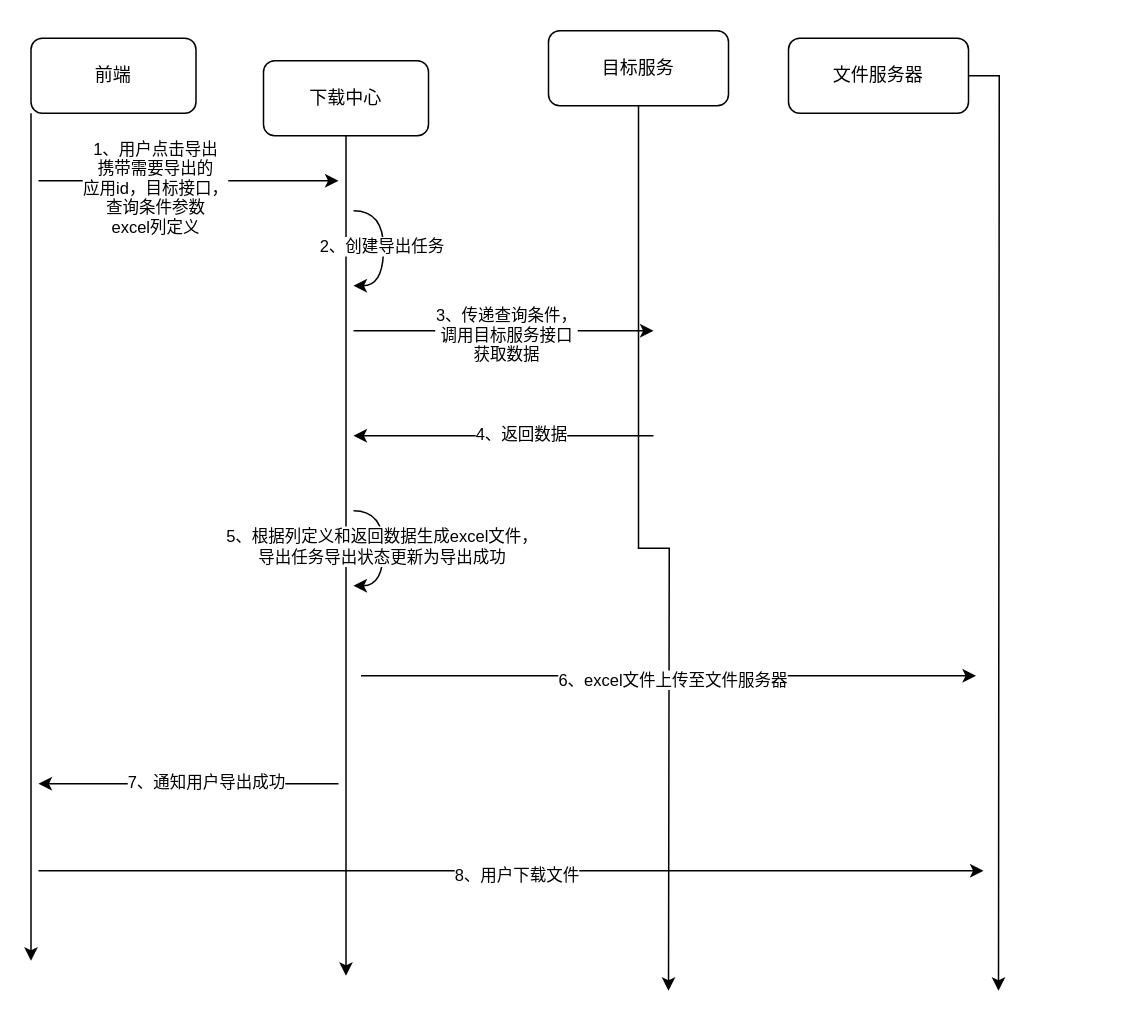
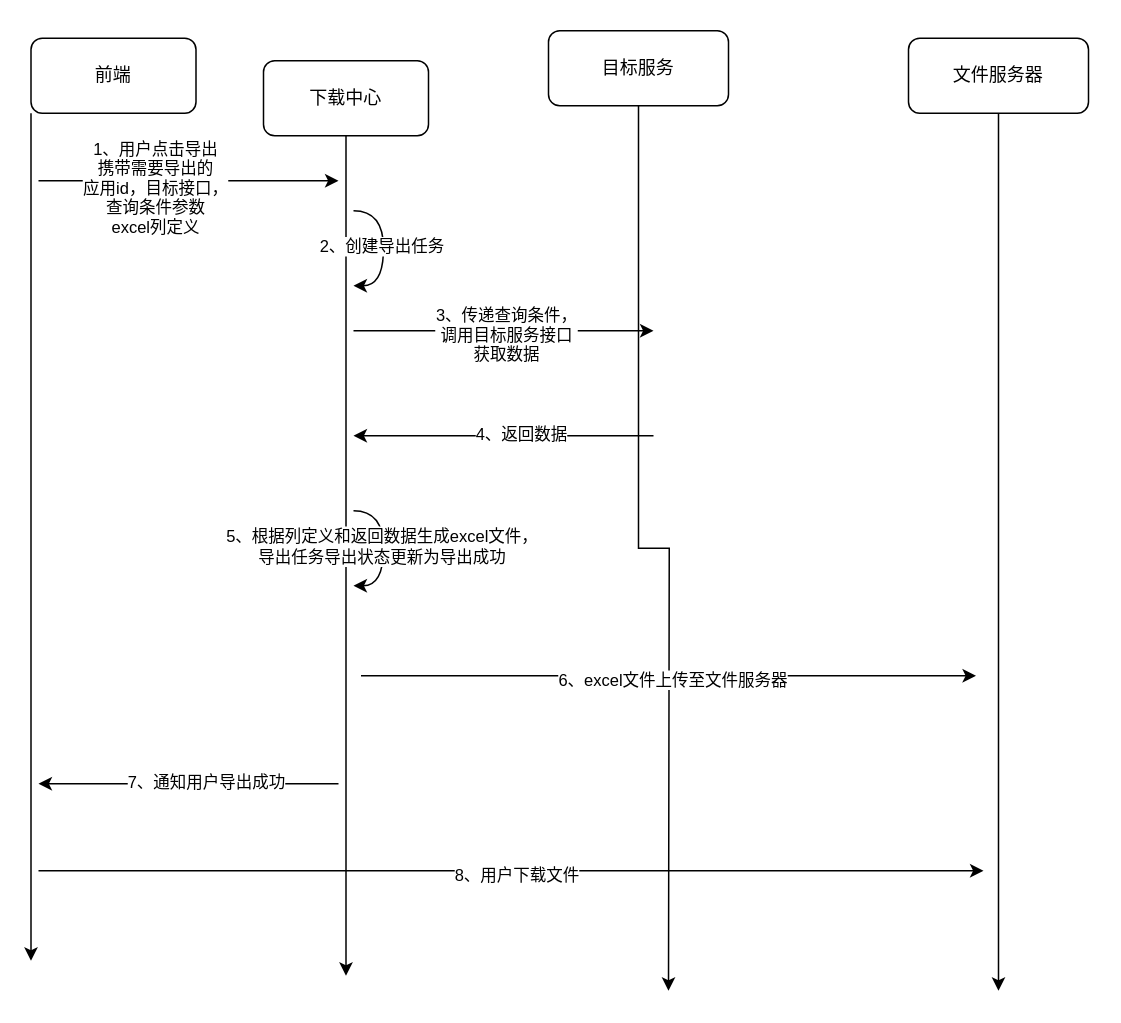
  <mxCell id="0" />
  <mxCell id="1" parent="0" />
  <mxCell id="2" style="edgeStyle=orthogonalEdgeStyle;rounded=0;orthogonalLoop=1;jettySize=auto;html=1;" edge="1" parent="1" source="3"><mxGeometry relative="1" as="geometry"><mxPoint x="445" y="660" as="targetPoint" /></mxGeometry></mxCell>
  <mxCell id="3" value="目标服务" style="rounded=1;whiteSpace=wrap;html=1;" vertex="1" parent="1"><mxGeometry x="365" y="20" width="120" height="50" as="geometry" /></mxCell>
  <mxCell id="4" style="edgeStyle=orthogonalEdgeStyle;rounded=0;orthogonalLoop=1;jettySize=auto;html=1;" edge="1" parent="1" source="5"><mxGeometry relative="1" as="geometry"><mxPoint x="230" y="650" as="targetPoint" /></mxGeometry></mxCell>
  <mxCell id="5" value="下载中心" style="rounded=1;whiteSpace=wrap;html=1;" vertex="1" parent="1"><mxGeometry x="175" y="40" width="110" height="50" as="geometry" /></mxCell>
  <mxCell id="6" style="edgeStyle=orthogonalEdgeStyle;rounded=0;orthogonalLoop=1;jettySize=auto;html=1;" edge="1" parent="1" source="7"><mxGeometry relative="1" as="geometry"><mxPoint x="20" y="640" as="targetPoint" /><Array as="points"><mxPoint x="20" y="358" /><mxPoint x="20" y="358" /></Array></mxGeometry></mxCell>
  <mxCell id="7" value="前端" style="rounded=1;whiteSpace=wrap;html=1;" vertex="1" parent="1"><mxGeometry x="20" y="25" width="110" height="50" as="geometry" /></mxCell>
  <mxCell id="8" value="" style="edgeStyle=none;orthogonalLoop=1;jettySize=auto;html=1;rounded=0;" edge="1" parent="1"><mxGeometry width="80" relative="1" as="geometry"><mxPoint x="25" y="120" as="sourcePoint" /><mxPoint x="225" y="120" as="targetPoint" /><Array as="points" /></mxGeometry></mxCell>
  <mxCell id="9" value="1、用户点击导出&lt;br&gt;携带需要导出的&lt;br&gt;应用id，目标接口，&lt;br&gt;查询条件参数&lt;br&gt;excel列定义" style="edgeLabel;html=1;align=center;verticalAlign=middle;resizable=0;points=[];" vertex="1" connectable="0" parent="8"><mxGeometry x="-0.23" y="-4" relative="1" as="geometry"><mxPoint as="offset" /></mxGeometry></mxCell>
  <mxCell id="10" value="" style="edgeStyle=orthogonalEdgeStyle;orthogonalLoop=1;jettySize=auto;html=1;rounded=0;curved=1;" edge="1" parent="1"><mxGeometry width="80" relative="1" as="geometry"><mxPoint x="235" y="140" as="sourcePoint" /><mxPoint x="235" y="190" as="targetPoint" /><Array as="points"><mxPoint x="255" y="140" /><mxPoint x="255" y="190" /></Array></mxGeometry></mxCell>
  <mxCell id="11" value="2、创建导出任务" style="edgeLabel;html=1;align=center;verticalAlign=middle;resizable=0;points=[];" vertex="1" connectable="0" parent="10"><mxGeometry x="-0.044" y="-2" relative="1" as="geometry"><mxPoint as="offset" /></mxGeometry></mxCell>
  <mxCell id="12" value="" style="edgeStyle=none;orthogonalLoop=1;jettySize=auto;html=1;rounded=0;" edge="1" parent="1"><mxGeometry width="80" relative="1" as="geometry"><mxPoint x="235" y="220" as="sourcePoint" /><mxPoint x="435" y="220" as="targetPoint" /><Array as="points" /></mxGeometry></mxCell>
  <mxCell id="13" value="3、传递查询条件，&lt;br&gt;调用目标服务接口&lt;br&gt;获取数据" style="edgeLabel;html=1;align=center;verticalAlign=middle;resizable=0;points=[];" vertex="1" connectable="0" parent="12"><mxGeometry x="0.01" y="-2" relative="1" as="geometry"><mxPoint as="offset" /></mxGeometry></mxCell>
  <mxCell id="14" value="" style="edgeStyle=none;orthogonalLoop=1;jettySize=auto;html=1;rounded=0;" edge="1" parent="1"><mxGeometry width="80" relative="1" as="geometry"><mxPoint x="435" y="290" as="sourcePoint" /><mxPoint x="235" y="290" as="targetPoint" /><Array as="points" /></mxGeometry></mxCell>
  <mxCell id="15" value="4、返回数据" style="edgeLabel;html=1;align=center;verticalAlign=middle;resizable=0;points=[];" vertex="1" connectable="0" parent="14"><mxGeometry x="-0.11" y="-2" relative="1" as="geometry"><mxPoint as="offset" /></mxGeometry></mxCell>
  <mxCell id="16" value="" style="edgeStyle=none;orthogonalLoop=1;jettySize=auto;html=1;rounded=0;" edge="1" parent="1"><mxGeometry width="80" relative="1" as="geometry"><mxPoint x="225" y="522" as="sourcePoint" /><mxPoint x="25" y="522" as="targetPoint" /><Array as="points" /></mxGeometry></mxCell>
  <mxCell id="17" value="7、通知用户导出成功" style="edgeLabel;html=1;align=center;verticalAlign=middle;resizable=0;points=[];" vertex="1" connectable="0" parent="16"><mxGeometry x="-0.11" y="-2" relative="1" as="geometry"><mxPoint as="offset" /></mxGeometry></mxCell>
  <mxCell id="18" value="" style="edgeStyle=none;orthogonalLoop=1;jettySize=auto;html=1;rounded=0;" edge="1" parent="1"><mxGeometry width="80" relative="1" as="geometry"><mxPoint x="25" y="580" as="sourcePoint" /><mxPoint x="655" y="580" as="targetPoint" /><Array as="points" /></mxGeometry></mxCell>
  <mxCell id="19" value="8、用户下载文件" style="edgeLabel;html=1;align=center;verticalAlign=middle;resizable=0;points=[];" vertex="1" connectable="0" parent="18"><mxGeometry x="0.01" y="-2" relative="1" as="geometry"><mxPoint as="offset" /></mxGeometry></mxCell>
  <mxCell id="20" style="edgeStyle=orthogonalEdgeStyle;rounded=0;orthogonalLoop=1;jettySize=auto;html=1;" edge="1" parent="1" source="21"><mxGeometry relative="1" as="geometry"><mxPoint x="665" y="660" as="targetPoint" /></mxGeometry></mxCell>
- <mxCell id="21" value="文件服务器" style="rounded=1;whiteSpace=wrap;html=1;" vertex="1" parent="1"><mxGeometry x="525" y="25" width="120" height="50" as="geometry" /></mxCell>
+ <mxCell id="21" value="文件服务器" style="rounded=1;whiteSpace=wrap;html=1;" vertex="1" parent="1"><mxGeometry x="605" y="25" width="120" height="50" as="geometry" /></mxCell>
  <mxCell id="22" value="" style="edgeStyle=none;orthogonalLoop=1;jettySize=auto;html=1;rounded=0;" edge="1" parent="1"><mxGeometry width="80" relative="1" as="geometry"><mxPoint x="240" y="450" as="sourcePoint" /><mxPoint x="650" y="450" as="targetPoint" /><Array as="points" /></mxGeometry></mxCell>
  <mxCell id="23" value="6、excel文件上传至文件服务器" style="edgeLabel;html=1;align=center;verticalAlign=middle;resizable=0;points=[];" vertex="1" connectable="0" parent="22"><mxGeometry x="0.01" y="-2" relative="1" as="geometry"><mxPoint as="offset" /></mxGeometry></mxCell>
  <mxCell id="24" value="" style="edgeStyle=orthogonalEdgeStyle;orthogonalLoop=1;jettySize=auto;html=1;rounded=0;curved=1;" edge="1" parent="1"><mxGeometry width="80" relative="1" as="geometry"><mxPoint x="235" y="340" as="sourcePoint" /><mxPoint x="235" y="390" as="targetPoint" /><Array as="points"><mxPoint x="255" y="340" /><mxPoint x="255" y="390" /></Array></mxGeometry></mxCell>
  <mxCell id="25" value="5、根据列定义和返回数据生成excel文件，&lt;br&gt;导出任务导出状态更新为导出成功" style="edgeLabel;html=1;align=center;verticalAlign=middle;resizable=0;points=[];" vertex="1" connectable="0" parent="24"><mxGeometry x="-0.044" y="-2" relative="1" as="geometry"><mxPoint as="offset" /></mxGeometry></mxCell>
